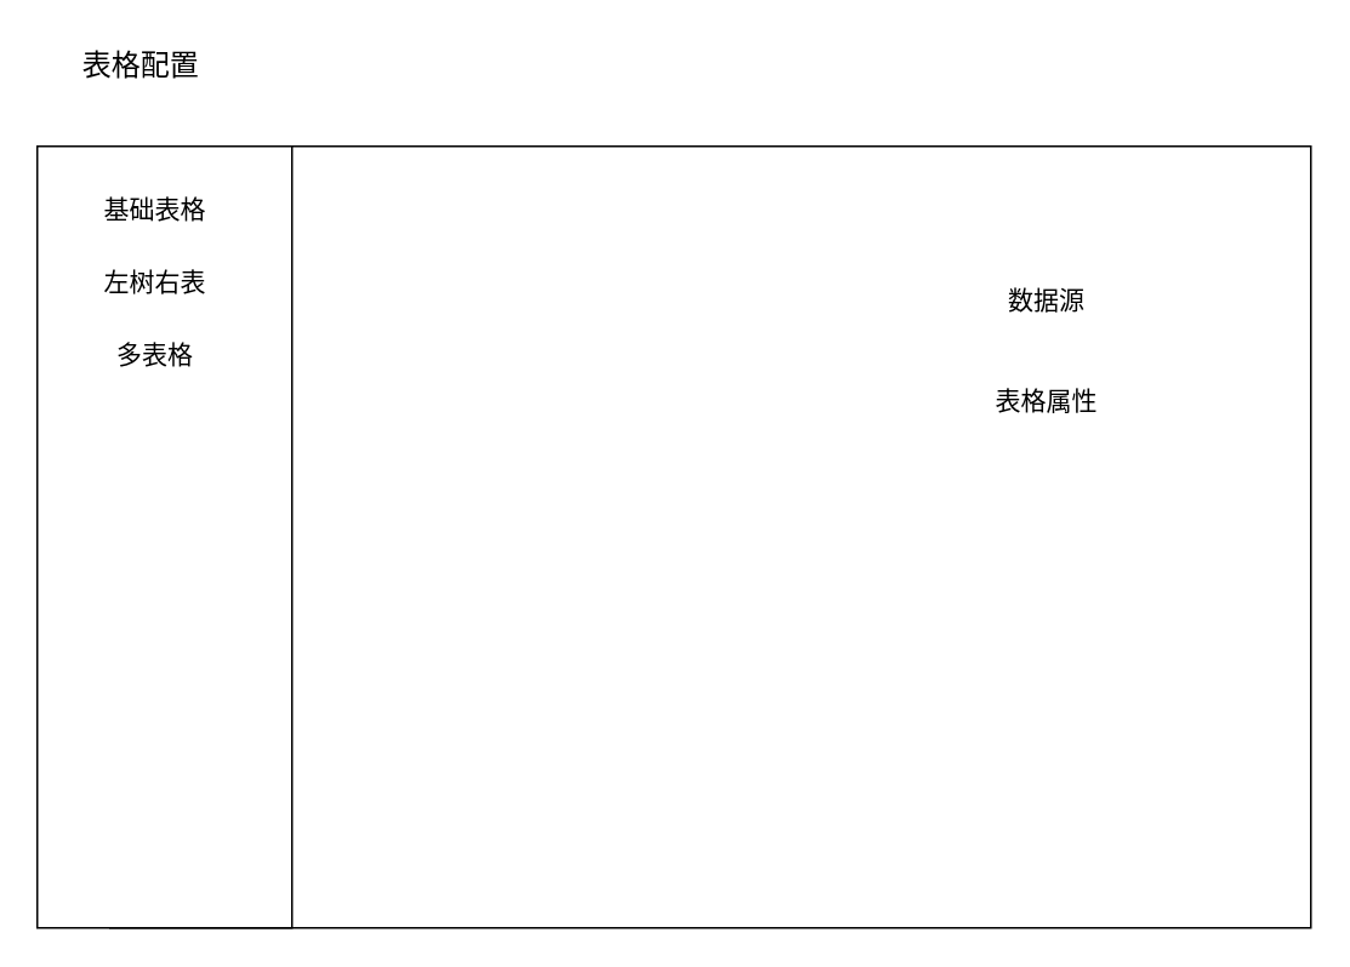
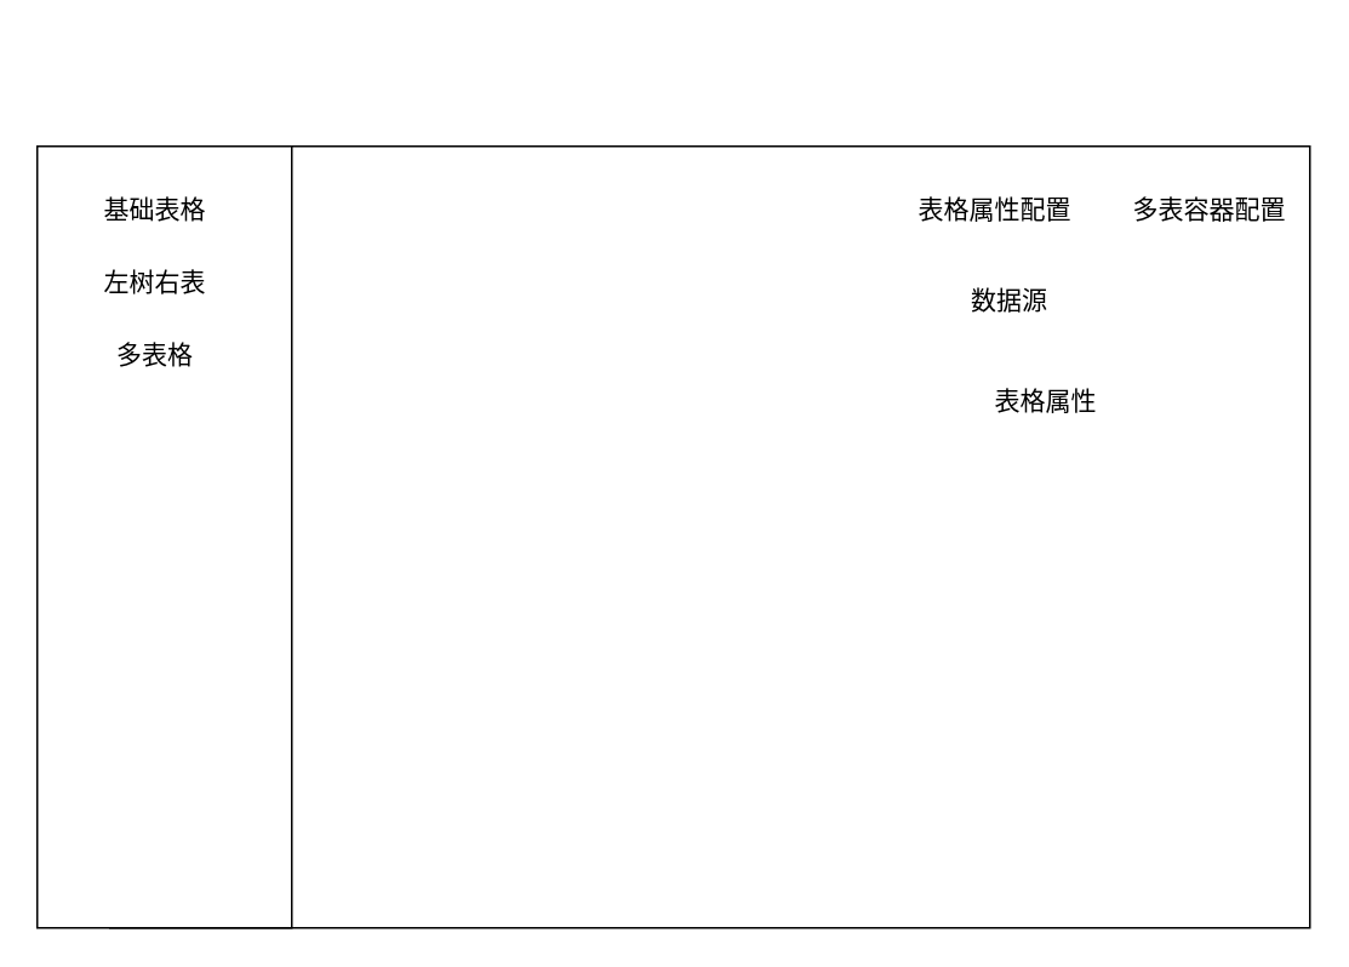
  <mxCell id="0" />
  <mxCell id="1" parent="0" />
  <mxCell id="2" value="" style="rounded=0;whiteSpace=wrap;html=1;" vertex="1" parent="1"><mxGeometry x="60" y="80" width="660" height="430" as="geometry" /></mxCell>
- <mxCell id="3" value="&amp;nbsp;表格配置" style="text;strokeColor=none;align=center;fillColor=none;html=1;verticalAlign=middle;whiteSpace=wrap;rounded=0;fontSize=16;" vertex="1" parent="1"><mxGeometry x="20" y="20" width="110" height="30" as="geometry" /></mxCell>
  <mxCell id="4" value="" style="rounded=0;whiteSpace=wrap;html=1;" vertex="1" parent="1"><mxGeometry x="20" y="80" width="140" height="430" as="geometry" /></mxCell>
  <mxCell id="5" value="基础表格" style="text;strokeColor=none;align=center;fillColor=none;html=1;verticalAlign=middle;whiteSpace=wrap;rounded=0;fontSize=14;" vertex="1" parent="1"><mxGeometry x="30" y="100" width="110" height="30" as="geometry" /></mxCell>
  <mxCell id="6" value="左树右表" style="text;strokeColor=none;align=center;fillColor=none;html=1;verticalAlign=middle;whiteSpace=wrap;rounded=0;fontSize=14;" vertex="1" parent="1"><mxGeometry x="30" y="140" width="110" height="30" as="geometry" /></mxCell>
  <mxCell id="7" value="多表格" style="text;strokeColor=none;align=center;fillColor=none;html=1;verticalAlign=middle;whiteSpace=wrap;rounded=0;fontSize=14;" vertex="1" parent="1"><mxGeometry x="30" y="180" width="110" height="30" as="geometry" /></mxCell>
- <mxCell id="10" value="数据源" style="text;strokeColor=none;align=center;fillColor=none;html=1;verticalAlign=middle;whiteSpace=wrap;rounded=0;fontSize=14;" vertex="1" parent="1"><mxGeometry x="520" y="150" width="110" height="30" as="geometry" /></mxCell>
+ <mxCell id="8" value="&amp;nbsp;表格属性配置" style="text;strokeColor=none;align=center;fillColor=none;html=1;verticalAlign=middle;whiteSpace=wrap;rounded=0;fontSize=14;" vertex="1" parent="1"><mxGeometry x="490" y="100" width="110" height="30" as="geometry" /></mxCell>
+ <mxCell id="9" value="多表容器配置" style="text;strokeColor=none;align=center;fillColor=none;html=1;verticalAlign=middle;whiteSpace=wrap;rounded=0;fontSize=14;" vertex="1" parent="1"><mxGeometry x="610" y="100" width="110" height="30" as="geometry" /></mxCell>
+ <mxCell id="10" value="数据源" style="text;strokeColor=none;align=center;fillColor=none;html=1;verticalAlign=middle;whiteSpace=wrap;rounded=0;fontSize=14;" vertex="1" parent="1"><mxGeometry x="500" y="150" width="110" height="30" as="geometry" /></mxCell>
  <mxCell id="11" value="表格属性" style="text;strokeColor=none;align=center;fillColor=none;html=1;verticalAlign=middle;whiteSpace=wrap;rounded=0;fontSize=14;" vertex="1" parent="1"><mxGeometry x="520" y="205" width="110" height="30" as="geometry" /></mxCell>
